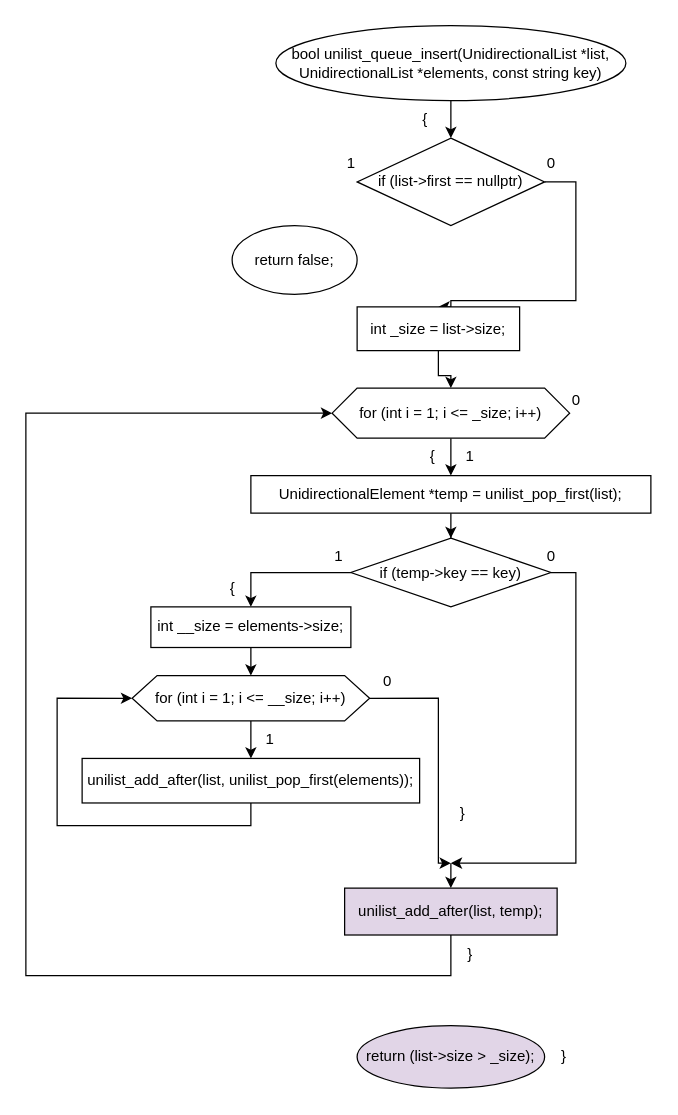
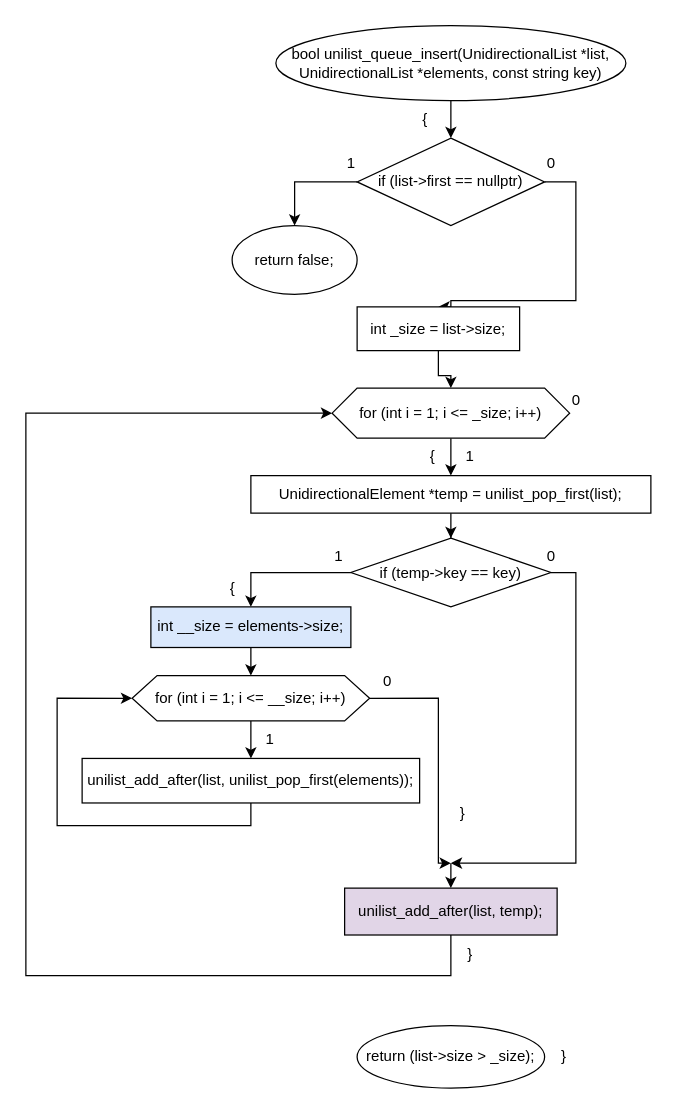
  <mxCell id="0" />
  <mxCell id="1" parent="0" />
  <mxCell id="2" value="" style="edgeStyle=orthogonalEdgeStyle;rounded=0;orthogonalLoop=1;jettySize=auto;html=1;" edge="1" parent="1" source="3" target="6"><mxGeometry relative="1" as="geometry" /></mxCell>
  <mxCell id="3" value="bool unilist_queue_insert(UnidirectionalList *list, UnidirectionalList *elements, const string key)" style="ellipse;whiteSpace=wrap;html=1;" vertex="1" parent="1"><mxGeometry x="220" y="20" width="280" height="60" as="geometry" /></mxCell>
+ <mxCell id="4" value="" style="edgeStyle=orthogonalEdgeStyle;rounded=0;orthogonalLoop=1;jettySize=auto;html=1;entryX=0.5;entryY=0;entryDx=0;entryDy=0;exitX=0;exitY=0.5;exitDx=0;exitDy=0;" edge="1" parent="1" source="6" target="8"><mxGeometry relative="1" as="geometry"><mxPoint x="280" y="145" as="sourcePoint" /></mxGeometry></mxCell>
  <mxCell id="5" value="" style="edgeStyle=orthogonalEdgeStyle;rounded=0;orthogonalLoop=1;jettySize=auto;html=1;entryX=0.5;entryY=0;entryDx=0;entryDy=0;" edge="1" parent="1" source="6" target="10"><mxGeometry relative="1" as="geometry"><Array as="points"><mxPoint x="460" y="145" /><mxPoint x="460" y="240" /><mxPoint x="360" y="240" /></Array></mxGeometry></mxCell>
  <mxCell id="6" value="if (list-&amp;gt;first == nullptr)" style="rhombus;whiteSpace=wrap;html=1;" vertex="1" parent="1"><mxGeometry x="285" y="110" width="150" height="70" as="geometry" /></mxCell>
  <mxCell id="7" value="{" style="text;html=1;align=center;verticalAlign=middle;resizable=0;points=[];autosize=1;strokeColor=none;fillColor=none;" vertex="1" parent="1"><mxGeometry x="324" y="80" width="30" height="30" as="geometry" /></mxCell>
  <mxCell id="8" value="return false;" style="ellipse;whiteSpace=wrap;html=1;" vertex="1" parent="1"><mxGeometry x="185" y="180" width="100" height="55" as="geometry" /></mxCell>
  <mxCell id="9" value="" style="edgeStyle=orthogonalEdgeStyle;rounded=0;orthogonalLoop=1;jettySize=auto;html=1;entryX=0.5;entryY=0;entryDx=0;entryDy=0;" edge="1" parent="1" source="10" target="14"><mxGeometry relative="1" as="geometry" /></mxCell>
  <mxCell id="10" value="int _size = list-&amp;gt;size;" style="whiteSpace=wrap;html=1;" vertex="1" parent="1"><mxGeometry x="285" y="245" width="130" height="35" as="geometry" /></mxCell>
  <mxCell id="11" value="0" style="text;html=1;align=center;verticalAlign=middle;resizable=0;points=[];autosize=1;strokeColor=none;fillColor=none;" vertex="1" parent="1"><mxGeometry x="425" y="115" width="30" height="30" as="geometry" /></mxCell>
  <mxCell id="12" value="1" style="text;html=1;align=center;verticalAlign=middle;resizable=0;points=[];autosize=1;strokeColor=none;fillColor=none;" vertex="1" parent="1"><mxGeometry x="265" y="115" width="30" height="30" as="geometry" /></mxCell>
  <mxCell id="13" value="" style="edgeStyle=orthogonalEdgeStyle;rounded=0;orthogonalLoop=1;jettySize=auto;html=1;" edge="1" parent="1" source="14" target="16"><mxGeometry relative="1" as="geometry" /></mxCell>
  <mxCell id="14" value="for (int i = 1; i &amp;lt;= _size; i++)" style="shape=hexagon;perimeter=hexagonPerimeter2;whiteSpace=wrap;html=1;fixedSize=1;" vertex="1" parent="1"><mxGeometry x="265" y="310" width="190" height="40" as="geometry" /></mxCell>
  <mxCell id="15" value="" style="edgeStyle=orthogonalEdgeStyle;rounded=0;orthogonalLoop=1;jettySize=auto;html=1;" edge="1" parent="1" source="16" target="21"><mxGeometry relative="1" as="geometry" /></mxCell>
  <mxCell id="16" value="UnidirectionalElement *temp = unilist_pop_first(list);" style="whiteSpace=wrap;html=1;" vertex="1" parent="1"><mxGeometry x="200" y="380" width="320" height="30" as="geometry" /></mxCell>
  <mxCell id="17" value="{" style="text;html=1;align=center;verticalAlign=middle;resizable=0;points=[];autosize=1;strokeColor=none;fillColor=none;" vertex="1" parent="1"><mxGeometry x="330" y="350" width="30" height="30" as="geometry" /></mxCell>
  <mxCell id="18" value="1" style="text;html=1;align=center;verticalAlign=middle;resizable=0;points=[];autosize=1;strokeColor=none;fillColor=none;" vertex="1" parent="1"><mxGeometry x="360" y="350" width="30" height="30" as="geometry" /></mxCell>
  <mxCell id="19" value="" style="edgeStyle=orthogonalEdgeStyle;rounded=0;orthogonalLoop=1;jettySize=auto;html=1;exitX=0;exitY=0.5;exitDx=0;exitDy=0;entryX=0.5;entryY=0;entryDx=0;entryDy=0;" edge="1" parent="1" source="21" target="23"><mxGeometry relative="1" as="geometry"><mxPoint x="280" y="458" as="sourcePoint" /></mxGeometry></mxCell>
  <mxCell id="20" value="" style="edgeStyle=orthogonalEdgeStyle;rounded=0;orthogonalLoop=1;jettySize=auto;html=1;" edge="1" parent="1" source="21"><mxGeometry relative="1" as="geometry"><mxPoint x="360" y="690" as="targetPoint" /><Array as="points"><mxPoint x="460" y="458" /><mxPoint x="460" y="690" /></Array></mxGeometry></mxCell>
  <mxCell id="21" value="if (temp-&amp;gt;key == key)" style="rhombus;whiteSpace=wrap;html=1;" vertex="1" parent="1"><mxGeometry x="280" y="430" width="160" height="55" as="geometry" /></mxCell>
  <mxCell id="22" value="" style="edgeStyle=orthogonalEdgeStyle;rounded=0;orthogonalLoop=1;jettySize=auto;html=1;" edge="1" parent="1" source="23" target="26"><mxGeometry relative="1" as="geometry" /></mxCell>
- <mxCell id="23" value="int __size = elements-&amp;gt;size;" style="whiteSpace=wrap;html=1;" vertex="1" parent="1"><mxGeometry x="120" y="485" width="160" height="32.5" as="geometry" /></mxCell>
+ <mxCell id="23" value="int __size = elements-&amp;gt;size;" style="whiteSpace=wrap;html=1;fillColor=#dae8fc;" vertex="1" parent="1"><mxGeometry x="120" y="485" width="160" height="32.5" as="geometry" /></mxCell>
  <mxCell id="24" value="" style="edgeStyle=orthogonalEdgeStyle;rounded=0;orthogonalLoop=1;jettySize=auto;html=1;" edge="1" parent="1" source="26" target="28"><mxGeometry relative="1" as="geometry" /></mxCell>
  <mxCell id="25" style="edgeStyle=orthogonalEdgeStyle;rounded=0;orthogonalLoop=1;jettySize=auto;html=1;exitX=1;exitY=0.5;exitDx=0;exitDy=0;" edge="1" parent="1" source="26"><mxGeometry relative="1" as="geometry"><mxPoint x="360" y="690" as="targetPoint" /><Array as="points"><mxPoint x="350" y="558" /><mxPoint x="350" y="690" /></Array></mxGeometry></mxCell>
  <mxCell id="26" value="for (int i = 1; i &amp;lt;= __size; i++)" style="shape=hexagon;perimeter=hexagonPerimeter2;whiteSpace=wrap;html=1;fixedSize=1;" vertex="1" parent="1"><mxGeometry x="105" y="540" width="190" height="36.25" as="geometry" /></mxCell>
  <mxCell id="27" style="edgeStyle=orthogonalEdgeStyle;rounded=0;orthogonalLoop=1;jettySize=auto;html=1;entryX=0;entryY=0.5;entryDx=0;entryDy=0;" edge="1" parent="1" source="28" target="26"><mxGeometry relative="1" as="geometry"><Array as="points"><mxPoint x="200" y="660" /><mxPoint x="45" y="660" /><mxPoint x="45" y="558" /></Array></mxGeometry></mxCell>
  <mxCell id="28" value="unilist_add_after(list, unilist_pop_first(elements));" style="whiteSpace=wrap;html=1;" vertex="1" parent="1"><mxGeometry x="65" y="606.25" width="270" height="35.63" as="geometry" /></mxCell>
  <mxCell id="29" value="1" style="text;html=1;align=center;verticalAlign=middle;resizable=0;points=[];autosize=1;strokeColor=none;fillColor=none;" vertex="1" parent="1"><mxGeometry x="200" y="576.25" width="30" height="30" as="geometry" /></mxCell>
  <mxCell id="30" value="{" style="text;html=1;align=center;verticalAlign=middle;resizable=0;points=[];autosize=1;strokeColor=none;fillColor=none;" vertex="1" parent="1"><mxGeometry x="170" y="455" width="30" height="30" as="geometry" /></mxCell>
  <mxCell id="31" value="1" style="text;html=1;align=center;verticalAlign=middle;resizable=0;points=[];autosize=1;strokeColor=none;fillColor=none;" vertex="1" parent="1"><mxGeometry x="255" y="430" width="30" height="30" as="geometry" /></mxCell>
  <mxCell id="32" style="edgeStyle=orthogonalEdgeStyle;rounded=0;orthogonalLoop=1;jettySize=auto;html=1;entryX=0;entryY=0.5;entryDx=0;entryDy=0;" edge="1" parent="1" source="33" target="14"><mxGeometry relative="1" as="geometry"><Array as="points"><mxPoint x="360" y="780" /><mxPoint x="20" y="780" /><mxPoint x="20" y="330" /></Array></mxGeometry></mxCell>
  <mxCell id="33" value="unilist_add_after(list, temp);" style="whiteSpace=wrap;html=1;fillColor=#e1d5e7;" vertex="1" parent="1"><mxGeometry x="275" y="710" width="170" height="37.5" as="geometry" /></mxCell>
  <mxCell id="34" value="0" style="text;html=1;align=center;verticalAlign=middle;resizable=0;points=[];autosize=1;strokeColor=none;fillColor=none;" vertex="1" parent="1"><mxGeometry x="425" y="430" width="30" height="30" as="geometry" /></mxCell>
  <mxCell id="35" value="" style="endArrow=classic;html=1;rounded=0;entryX=0.5;entryY=0;entryDx=0;entryDy=0;" edge="1" parent="1" target="33"><mxGeometry width="50" height="50" relative="1" as="geometry"><mxPoint x="360" y="690" as="sourcePoint" /><mxPoint x="360" y="720" as="targetPoint" /></mxGeometry></mxCell>
  <mxCell id="36" value="}" style="text;html=1;align=center;verticalAlign=middle;resizable=0;points=[];autosize=1;strokeColor=none;fillColor=none;" vertex="1" parent="1"><mxGeometry x="360" y="747.5" width="30" height="30" as="geometry" /></mxCell>
  <mxCell id="37" value="}" style="text;html=1;align=center;verticalAlign=middle;resizable=0;points=[];autosize=1;strokeColor=none;fillColor=none;" vertex="1" parent="1"><mxGeometry x="354" y="635" width="30" height="30" as="geometry" /></mxCell>
  <mxCell id="38" value="0" style="text;html=1;align=center;verticalAlign=middle;resizable=0;points=[];autosize=1;strokeColor=none;fillColor=none;" vertex="1" parent="1"><mxGeometry x="294" y="530" width="30" height="30" as="geometry" /></mxCell>
- <mxCell id="39" value="return (list-&amp;gt;size &amp;gt; _size);" style="ellipse;whiteSpace=wrap;html=1;fillColor=#e1d5e7;" vertex="1" parent="1"><mxGeometry x="285" y="820" width="150" height="50" as="geometry" /></mxCell>
+ <mxCell id="39" value="return (list-&amp;gt;size &amp;gt; _size);" style="ellipse;whiteSpace=wrap;html=1;" vertex="1" parent="1"><mxGeometry x="285" y="820" width="150" height="50" as="geometry" /></mxCell>
  <mxCell id="40" style="edgeStyle=orthogonalEdgeStyle;rounded=0;orthogonalLoop=1;jettySize=auto;html=1;exitX=0.5;exitY=1;exitDx=0;exitDy=0;" edge="1" parent="1" source="39" target="39"><mxGeometry relative="1" as="geometry" /></mxCell>
  <mxCell id="41" value="}" style="text;html=1;align=center;verticalAlign=middle;resizable=0;points=[];autosize=1;strokeColor=none;fillColor=none;" vertex="1" parent="1"><mxGeometry x="435" y="830" width="30" height="30" as="geometry" /></mxCell>
  <mxCell id="42" value="0" style="text;html=1;align=center;verticalAlign=middle;resizable=0;points=[];autosize=1;strokeColor=none;fillColor=none;" vertex="1" parent="1"><mxGeometry x="445" y="305" width="30" height="30" as="geometry" /></mxCell>
